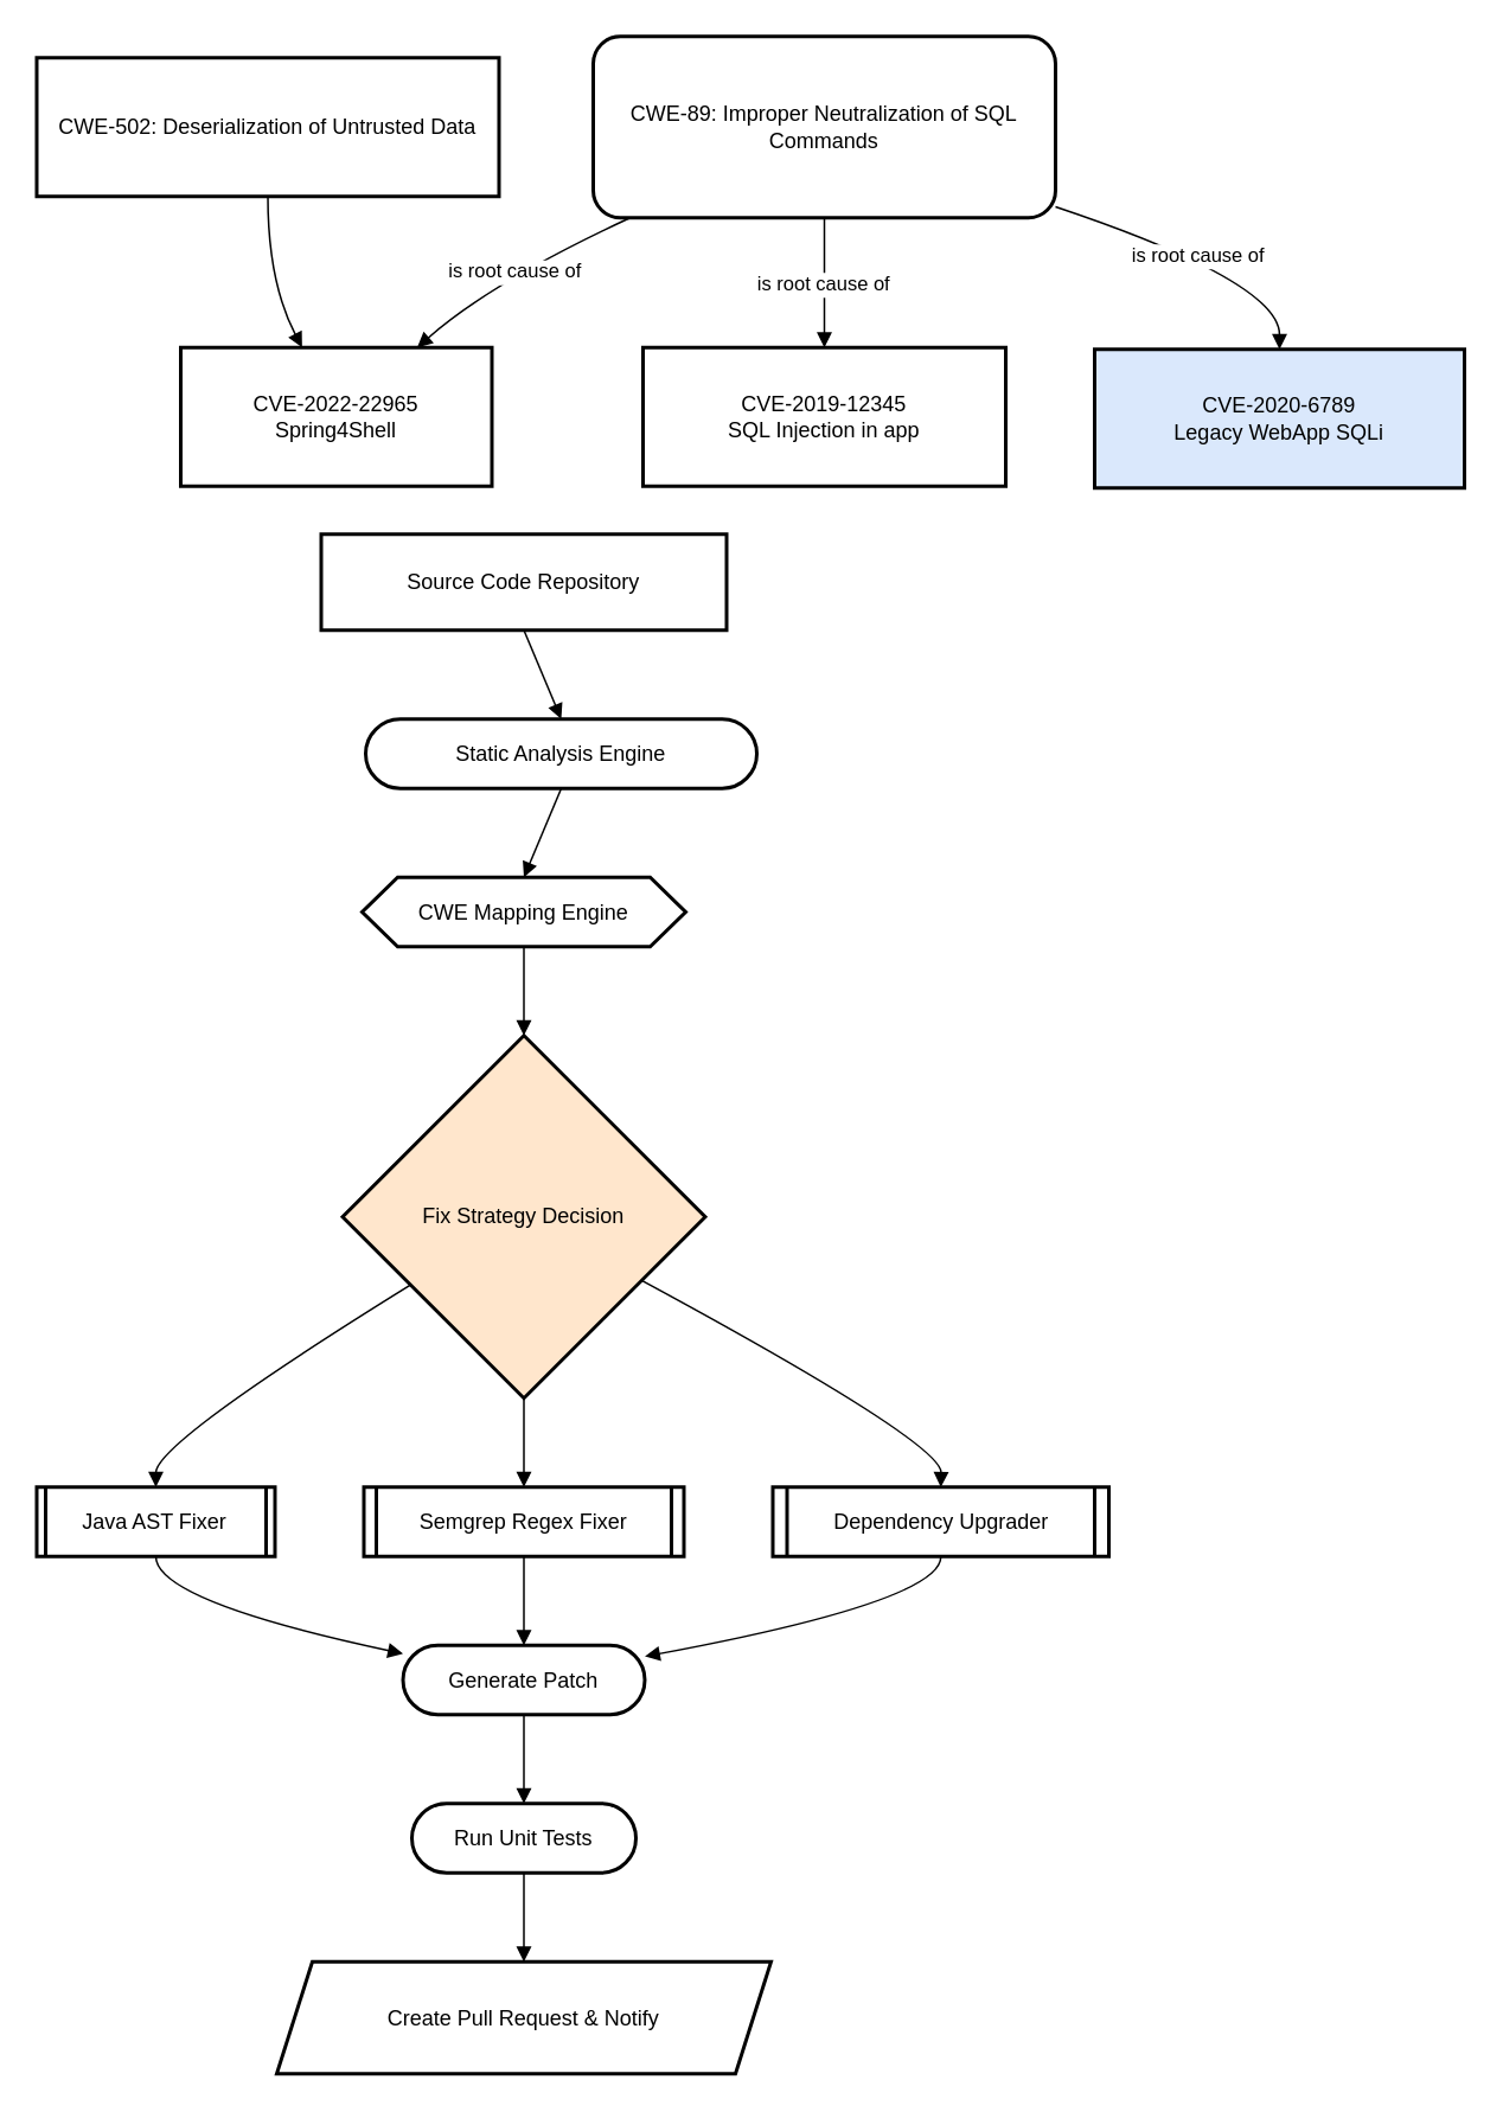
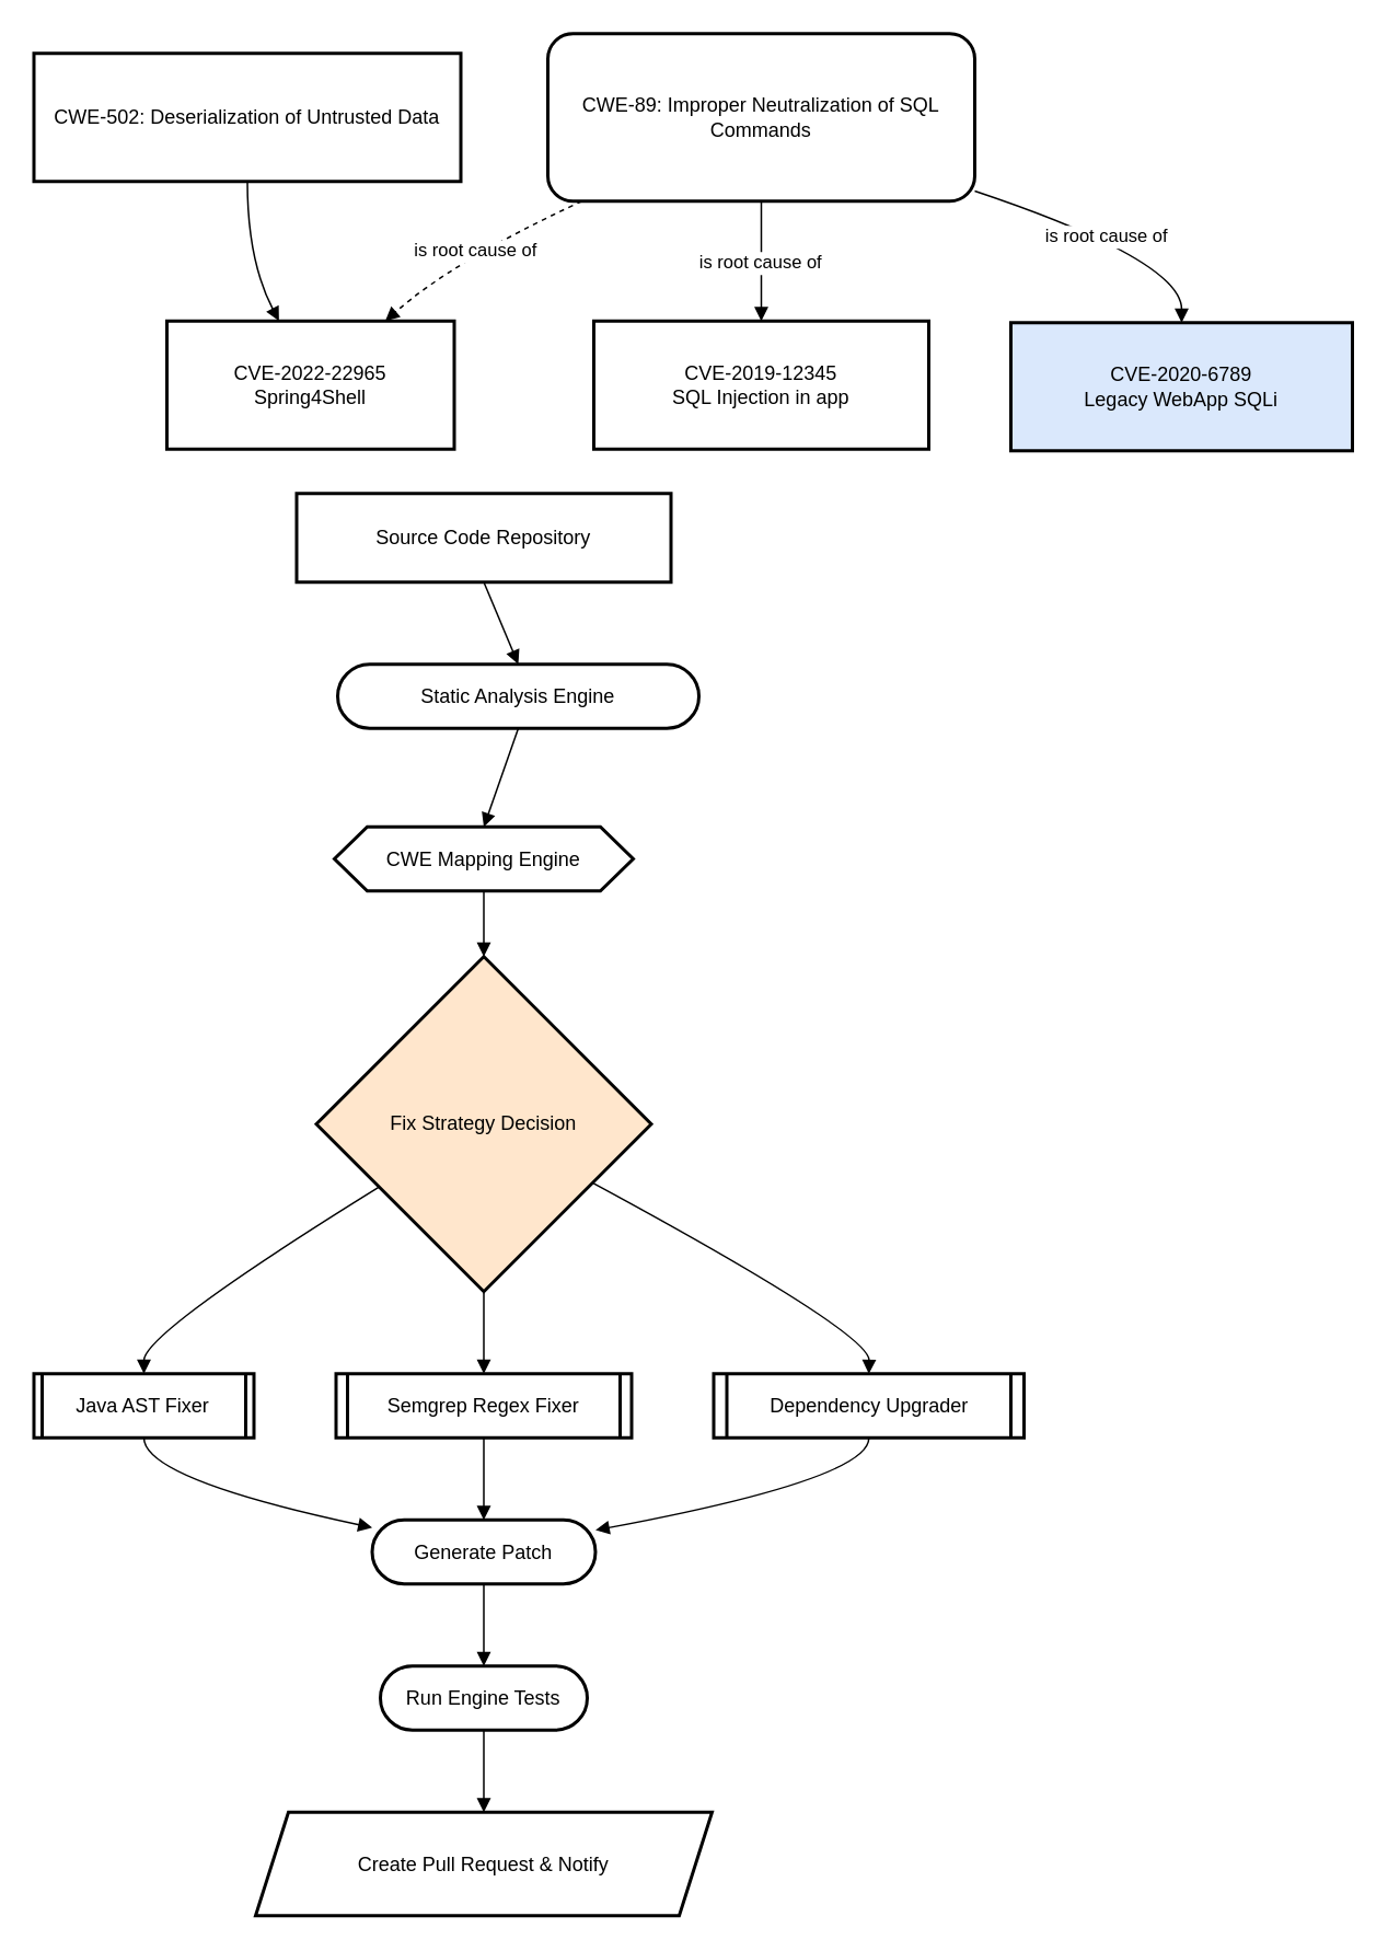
  <mxCell id="0" />
  <mxCell id="1" parent="0" />
  <mxCell id="2" value="CWE-89: Improper Neutralization of SQL Commands" style="whiteSpace=wrap;strokeWidth=2;rounded=1;" vertex="1" parent="1"><mxGeometry x="333" y="20" width="260" height="102" as="geometry" /></mxCell>
  <mxCell id="3" value="CVE-2022-22965&#10;Spring4Shell" style="whiteSpace=wrap;strokeWidth=2;" vertex="1" parent="1"><mxGeometry x="101" y="195" width="175" height="78" as="geometry" /></mxCell>
  <mxCell id="4" value="CVE-2019-12345&#10;SQL Injection in app" style="whiteSpace=wrap;strokeWidth=2;" vertex="1" parent="1"><mxGeometry x="361" y="195" width="204" height="78" as="geometry" /></mxCell>
  <mxCell id="5" value="CVE-2020-6789&#10;Legacy WebApp SQLi" style="whiteSpace=wrap;strokeWidth=2;fillColor=#dae8fc;" vertex="1" parent="1"><mxGeometry x="615" y="196" width="208" height="78" as="geometry" /></mxCell>
  <mxCell id="6" value="CWE-502: Deserialization of Untrusted Data" style="whiteSpace=wrap;strokeWidth=2;" vertex="1" parent="1"><mxGeometry x="20" y="32" width="260" height="78" as="geometry" /></mxCell>
- <mxCell id="7" value="is root cause of" style="curved=1;startArrow=none;endArrow=block;exitX=0.08;exitY=1;entryX=0.76;entryY=0;rounded=0;" edge="1" parent="1" source="2" target="3"><mxGeometry relative="1" as="geometry"><Array as="points"><mxPoint x="276" y="158" /></Array></mxGeometry></mxCell>
+ <mxCell id="7" value="is root cause of" style="curved=1;startArrow=none;endArrow=block;exitX=0.08;exitY=1;entryX=0.76;entryY=0;rounded=0;dashed=1;" edge="1" parent="1" source="2" target="3"><mxGeometry relative="1" as="geometry"><Array as="points"><mxPoint x="276" y="158" /></Array></mxGeometry></mxCell>
  <mxCell id="8" value="is root cause of" style="curved=1;startArrow=none;endArrow=block;exitX=0.5;exitY=1;entryX=0.5;entryY=0;rounded=0;" edge="1" parent="1" source="2" target="4"><mxGeometry relative="1" as="geometry"><Array as="points" /></mxGeometry></mxCell>
  <mxCell id="9" value="is root cause of" style="curved=1;startArrow=none;endArrow=block;exitX=1;exitY=0.94;entryX=0.5;entryY=0;rounded=0;" edge="1" parent="1" source="2" target="5"><mxGeometry relative="1" as="geometry"><Array as="points"><mxPoint x="719" y="158" /></Array></mxGeometry></mxCell>
  <mxCell id="10" value="" style="curved=1;startArrow=none;endArrow=block;exitX=0.5;exitY=1;entryX=0.39;entryY=0;rounded=0;" edge="1" parent="1" source="6" target="3"><mxGeometry relative="1" as="geometry"><Array as="points"><mxPoint x="150" y="158" /></Array></mxGeometry></mxCell>
  <mxCell id="11" value="Source Code Repository" style="whiteSpace=wrap;strokeWidth=2;" vertex="1" parent="1"><mxGeometry x="180" y="300" width="228" height="54" as="geometry" /></mxCell>
  <mxCell id="12" value="Static Analysis Engine" style="rounded=1;whiteSpace=wrap;arcSize=50;strokeWidth=2;" vertex="1" parent="1"><mxGeometry x="205" y="404" width="220" height="39" as="geometry" /></mxCell>
- <mxCell id="13" value="CWE Mapping Engine" style="shape=hexagon;perimeter=hexagonPerimeter2;fixedSize=1;strokeWidth=2;whiteSpace=wrap;" vertex="1" parent="1"><mxGeometry x="203" y="493" width="182" height="39" as="geometry" /></mxCell>
+ <mxCell id="13" value="CWE Mapping Engine" style="shape=hexagon;perimeter=hexagonPerimeter2;fixedSize=1;strokeWidth=2;whiteSpace=wrap;" vertex="1" parent="1"><mxGeometry x="203" y="503" width="182" height="39" as="geometry" /></mxCell>
  <mxCell id="14" value="Fix Strategy Decision" style="rhombus;strokeWidth=2;whiteSpace=wrap;fillColor=#ffe6cc;" vertex="1" parent="1"><mxGeometry x="192" y="582" width="204" height="204" as="geometry" /></mxCell>
  <mxCell id="15" value="Java AST Fixer" style="strokeWidth=2;shape=process;whiteSpace=wrap;size=0.04;" vertex="1" parent="1"><mxGeometry x="20" y="836" width="134" height="39" as="geometry" /></mxCell>
  <mxCell id="16" value="Semgrep Regex Fixer" style="strokeWidth=2;shape=process;whiteSpace=wrap;size=0.04;" vertex="1" parent="1"><mxGeometry x="204" y="836" width="180" height="39" as="geometry" /></mxCell>
  <mxCell id="17" value="Dependency Upgrader" style="strokeWidth=2;shape=process;whiteSpace=wrap;size=0.04;" vertex="1" parent="1"><mxGeometry x="434" y="836" width="189" height="39" as="geometry" /></mxCell>
  <mxCell id="18" value="Generate Patch" style="rounded=1;whiteSpace=wrap;arcSize=50;strokeWidth=2;" vertex="1" parent="1"><mxGeometry x="226" y="925" width="136" height="39" as="geometry" /></mxCell>
- <mxCell id="19" value="Run Unit Tests" style="rounded=1;whiteSpace=wrap;arcSize=50;strokeWidth=2;" vertex="1" parent="1"><mxGeometry x="231" y="1014" width="126" height="39" as="geometry" /></mxCell>
+ <mxCell id="19" value="Run Engine Tests" style="rounded=1;whiteSpace=wrap;arcSize=50;strokeWidth=2;" vertex="1" parent="1"><mxGeometry x="231" y="1014" width="126" height="39" as="geometry" /></mxCell>
  <mxCell id="20" value="Create Pull Request &amp; Notify" style="shape=parallelogram;perimeter=parallelogramPerimeter;fixedSize=1;strokeWidth=2;whiteSpace=wrap;" vertex="1" parent="1"><mxGeometry x="155" y="1103" width="278" height="63" as="geometry" /></mxCell>
  <mxCell id="21" value="" style="curved=1;startArrow=none;endArrow=block;exitX=0.5;exitY=1;entryX=0.5;entryY=0;rounded=0;" edge="1" parent="1" source="11" target="12"><mxGeometry relative="1" as="geometry"><Array as="points" /></mxGeometry></mxCell>
  <mxCell id="22" value="" style="curved=1;startArrow=none;endArrow=block;exitX=0.5;exitY=1;entryX=0.5;entryY=0;rounded=0;" edge="1" parent="1" source="12" target="13"><mxGeometry relative="1" as="geometry"><Array as="points" /></mxGeometry></mxCell>
  <mxCell id="23" value="" style="curved=1;startArrow=none;endArrow=block;exitX=0.5;exitY=1;entryX=0.5;entryY=0;rounded=0;" edge="1" parent="1" source="13" target="14"><mxGeometry relative="1" as="geometry"><Array as="points" /></mxGeometry></mxCell>
  <mxCell id="24" value="" style="curved=1;startArrow=none;endArrow=block;exitX=0;exitY=0.8;entryX=0.5;entryY=-0.01;rounded=0;" edge="1" parent="1" source="14" target="15"><mxGeometry relative="1" as="geometry"><Array as="points"><mxPoint x="87" y="811" /></Array></mxGeometry></mxCell>
  <mxCell id="25" value="" style="curved=1;startArrow=none;endArrow=block;exitX=0.5;exitY=1;entryX=0.5;entryY=-0.01;rounded=0;" edge="1" parent="1" source="14" target="16"><mxGeometry relative="1" as="geometry"><Array as="points" /></mxGeometry></mxCell>
  <mxCell id="26" value="" style="curved=1;startArrow=none;endArrow=block;exitX=1;exitY=0.77;entryX=0.5;entryY=-0.01;rounded=0;" edge="1" parent="1" source="14" target="17"><mxGeometry relative="1" as="geometry"><Array as="points"><mxPoint x="529" y="811" /></Array></mxGeometry></mxCell>
  <mxCell id="27" value="" style="curved=1;startArrow=none;endArrow=block;exitX=0.5;exitY=0.99;entryX=0;entryY=0.12;rounded=0;" edge="1" parent="1" source="15" target="18"><mxGeometry relative="1" as="geometry"><Array as="points"><mxPoint x="87" y="900" /></Array></mxGeometry></mxCell>
  <mxCell id="28" value="" style="curved=1;startArrow=none;endArrow=block;exitX=0.5;exitY=0.99;entryX=0.5;entryY=-0.01;rounded=0;" edge="1" parent="1" source="16" target="18"><mxGeometry relative="1" as="geometry"><Array as="points" /></mxGeometry></mxCell>
  <mxCell id="29" value="" style="curved=1;startArrow=none;endArrow=block;exitX=0.5;exitY=0.99;entryX=1;entryY=0.16;rounded=0;" edge="1" parent="1" source="17" target="18"><mxGeometry relative="1" as="geometry"><Array as="points"><mxPoint x="529" y="900" /></Array></mxGeometry></mxCell>
  <mxCell id="30" value="" style="curved=1;startArrow=none;endArrow=block;exitX=0.5;exitY=0.99;entryX=0.5;entryY=-0.01;rounded=0;" edge="1" parent="1" source="18" target="19"><mxGeometry relative="1" as="geometry"><Array as="points" /></mxGeometry></mxCell>
  <mxCell id="31" value="" style="curved=1;startArrow=none;endArrow=block;exitX=0.5;exitY=0.99;entryX=0.5;entryY=-0.01;rounded=0;" edge="1" parent="1" source="19" target="20"><mxGeometry relative="1" as="geometry"><Array as="points" /></mxGeometry></mxCell>
